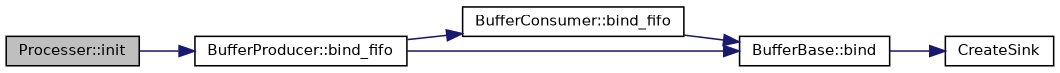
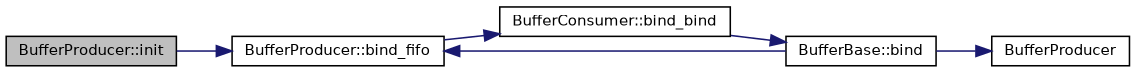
  digraph {
    fontname="DejaVu Sans"
    rankdir=LR
    node [color=black fillcolor=white fontname="DejaVu Sans" fontsize=10 shape=record style=filled]
    edge [color=midnightblue fontname="DejaVu Sans" fontsize=10 labelfontname=Helvetica labelfontsize=10 style=solid]
-   n1 [fillcolor=grey75 fontcolor=black height=0.2 label="Processer::init" width=0.4]
+   n1 [fillcolor=grey75 fontcolor=black height=0.2 label="BufferProducer::init" width=0.4]
    n2 [height=0.2 label="BufferProducer::bind_fifo" width=0.4]
-   n3 [height=0.2 label="BufferConsumer::bind_fifo" width=0.4]
+   n3 [height=0.2 label="BufferConsumer::bind_bind" width=0.4]
    n4 [height=0.2 label="BufferBase::bind" width=0.4]
-   n5 [height=0.2 label=CreateSink width=0.4]
+   n5 [height=0.2 label=BufferProducer width=0.4]
    n1 -> n2
    n2 -> n3
-   n2 -> n4
+   n4 -> n2
    n3 -> n4
    n4 -> n5
  }
